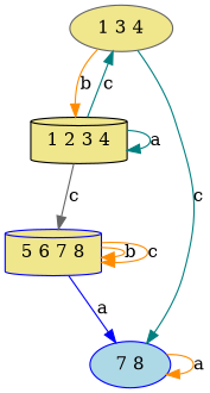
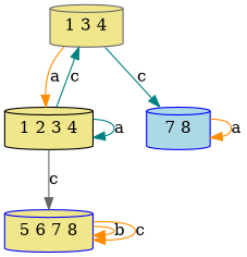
  digraph {
    node [color=blue fillcolor=khaki shape=ellipse style=filled]
    edge [color=darkorange]
-   " 1 3 4 " [color=gray40]
+   " 1 3 4 " [color=gray40 shape=cylinder]
    " 1 2 3 4 " [color=black shape=cylinder]
-   " 7 8 " [fillcolor=lightblue]
+   " 7 8 " [fillcolor=lightblue shape=cylinder]
    " 5 6 7 8 " [shape=cylinder]
-   " 1 3 4 " -> " 1 2 3 4 " [label=b]
+   " 1 3 4 " -> " 1 2 3 4 " [label=a]
    " 1 3 4 " -> " 7 8 " [color=teal label=c]
    " 1 2 3 4 " -> " 1 3 4 " [color=teal label=c]
    " 1 2 3 4 " -> " 1 2 3 4 " [color=teal label=a]
    " 1 2 3 4 " -> " 5 6 7 8 " [color=gray40 label=c]
    " 7 8 " -> " 7 8 " [label=a]
-   " 5 6 7 8 " -> " 7 8 " [color=blue label=a]
    " 5 6 7 8 " -> " 5 6 7 8 " [label=b]
    " 5 6 7 8 " -> " 5 6 7 8 " [label=c]
  }
